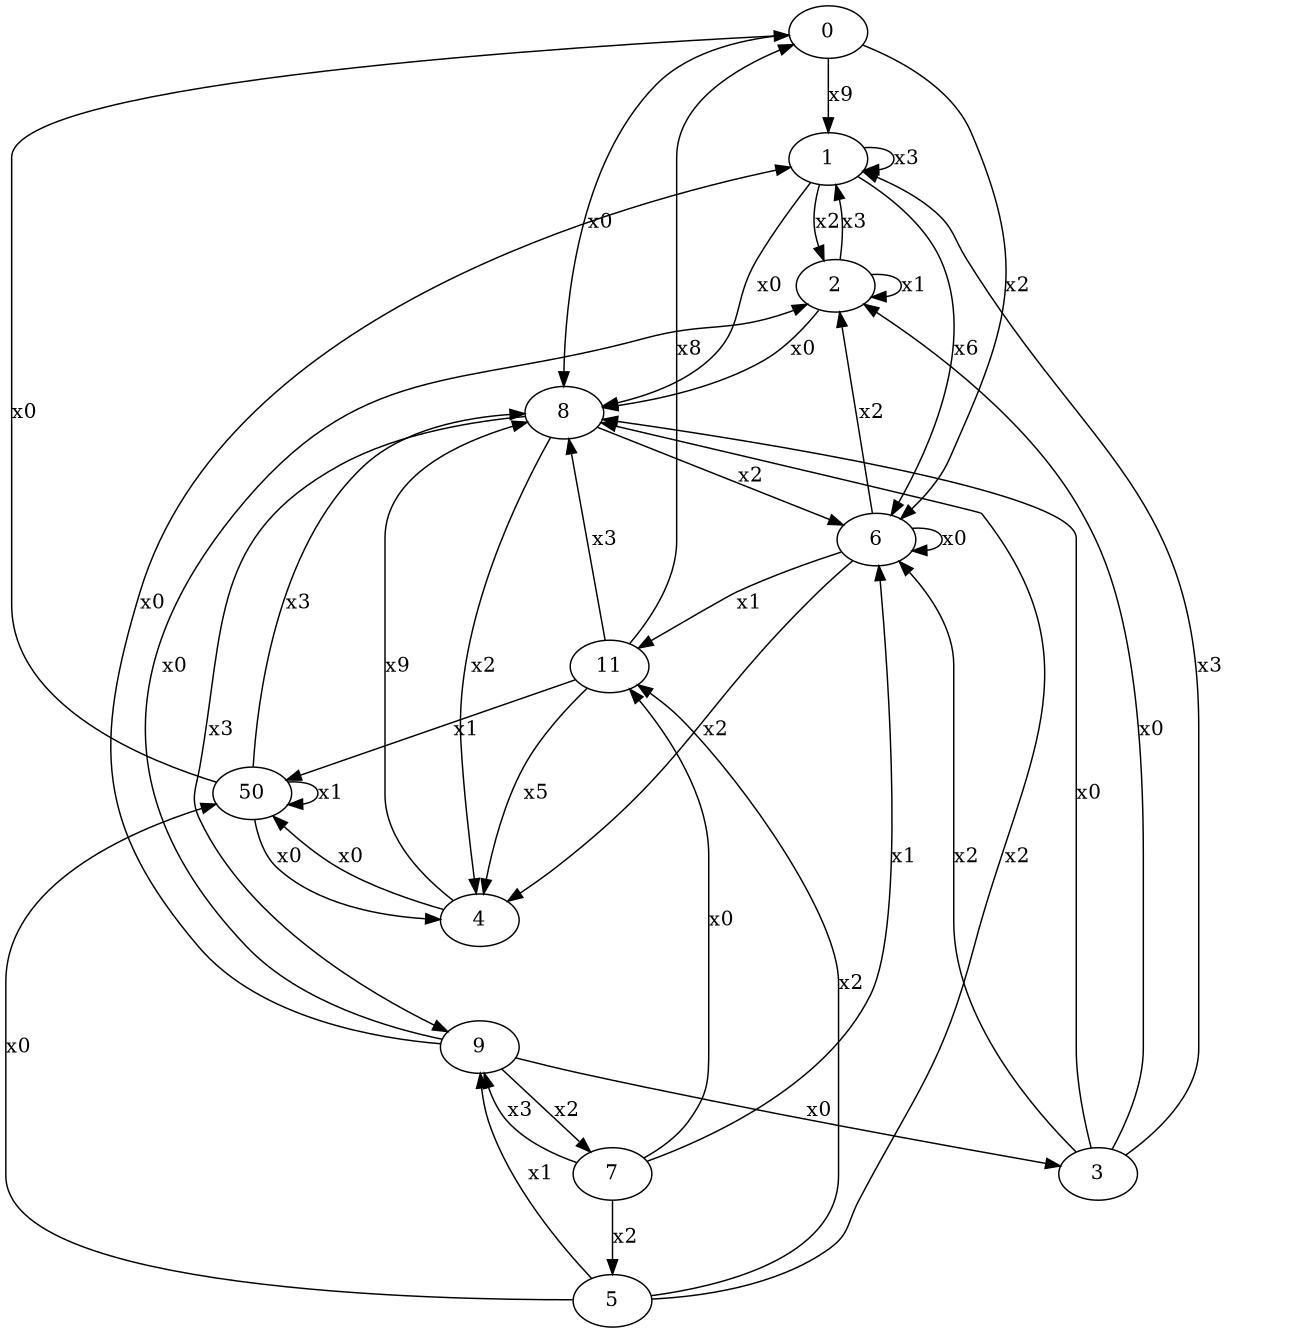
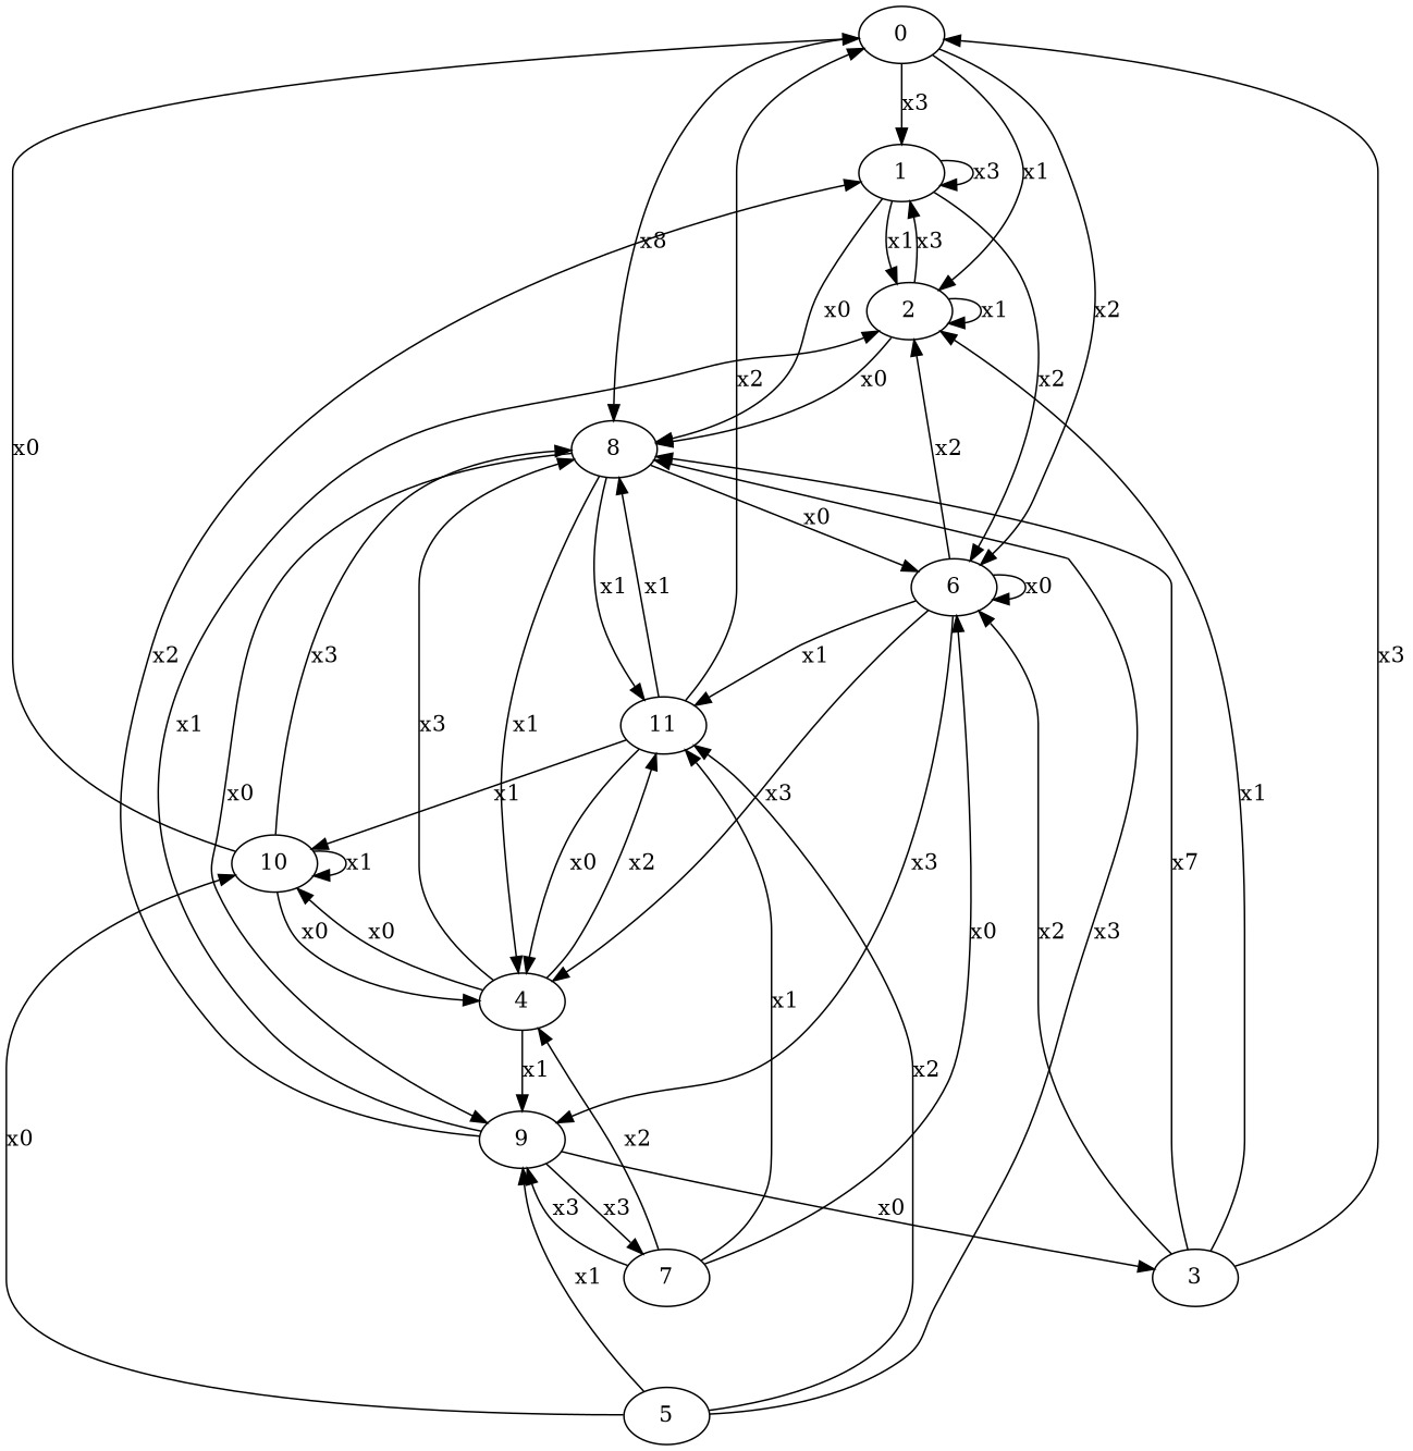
  digraph {
    0
    1
    2
    6
    8
    4
    9
    11
    3
-   10 [label=50]
+   10
    7
    5
-   0 -> 1 [label=x9]
+   0 -> 1 [label=x3]
+   0 -> 2 [label=x1]
    0 -> 6 [label=x2]
-   0 -> 8 [label=x0]
+   0 -> 8 [label=x8]
    1 -> 1 [label=x3]
-   1 -> 2 [label=x2]
-   1 -> 6 [label=x6]
+   1 -> 2 [label=x1]
+   1 -> 6 [label=x2]
    1 -> 8 [label=x0]
    2 -> 1 [label=x3]
    2 -> 2 [label=x1]
    2 -> 8 [label=x0]
    6 -> 2 [label=x2]
    6 -> 6 [label=x0]
-   6 -> 4 [label=x2]
+   6 -> 4 [label=x3]
+   6 -> 9 [label=x3]
    6 -> 11 [label=x1]
-   8 -> 6 [label=x2]
-   8 -> 4 [label=x2]
-   8 -> 9 [label=x3]
-   4 -> 8 [label=x9]
+   8 -> 6 [label=x0]
+   8 -> 4 [label=x1]
+   8 -> 9 [label=x0]
+   8 -> 11 [label=x1]
+   4 -> 8 [label=x3]
+   4 -> 9 [label=x1]
+   4 -> 11 [label=x2]
    4 -> 10 [label=x0]
-   9 -> 1 [label=x0]
-   9 -> 2 [label=x0]
+   9 -> 1 [label=x2]
+   9 -> 2 [label=x1]
    9 -> 3 [label=x0]
-   9 -> 7 [label=x2]
-   11 -> 0 [label=x8]
-   11 -> 8 [label=x3]
-   11 -> 4 [label=x5]
+   9 -> 7 [label=x3]
+   11 -> 0 [label=x2]
+   11 -> 8 [label=x1]
+   11 -> 4 [label=x0]
    11 -> 10 [label=x1]
-   3 -> 1 [label=x3]
-   3 -> 2 [label=x0]
+   3 -> 0 [label=x3]
+   3 -> 2 [label=x1]
    3 -> 6 [label=x2]
-   3 -> 8 [label=x0]
+   3 -> 8 [label=x7]
    10 -> 0 [label=x0]
    10 -> 8 [label=x3]
    10 -> 4 [label=x0]
    10 -> 10 [label=x1]
-   7 -> 6 [label=x1]
-   7 -> 5 [label=x2]
+   7 -> 6 [label=x0]
+   7 -> 4 [label=x2]
    7 -> 9 [label=x3]
-   7 -> 11 [label=x0]
-   5 -> 8 [label=x2]
+   7 -> 11 [label=x1]
+   5 -> 8 [label=x3]
    5 -> 9 [label=x1]
    5 -> 11 [label=x2]
    5 -> 10 [label=x0]
  }
